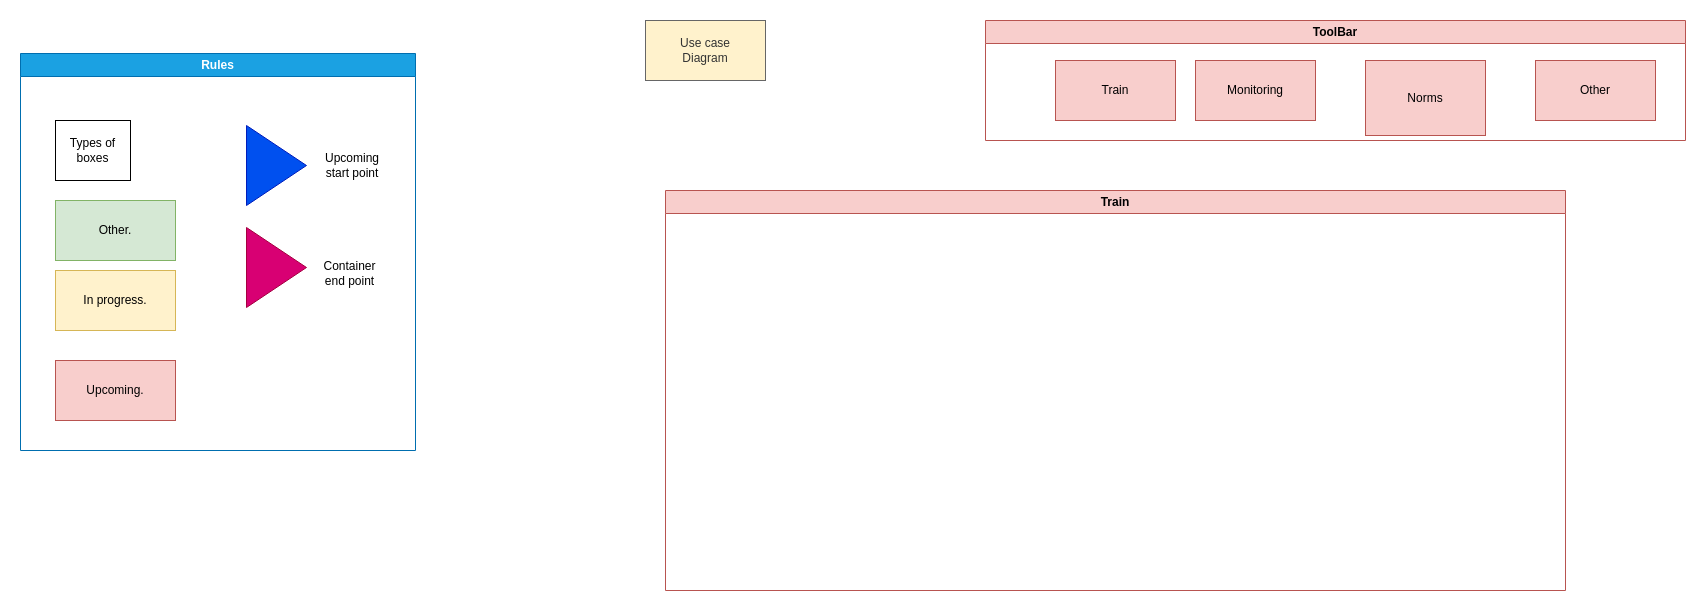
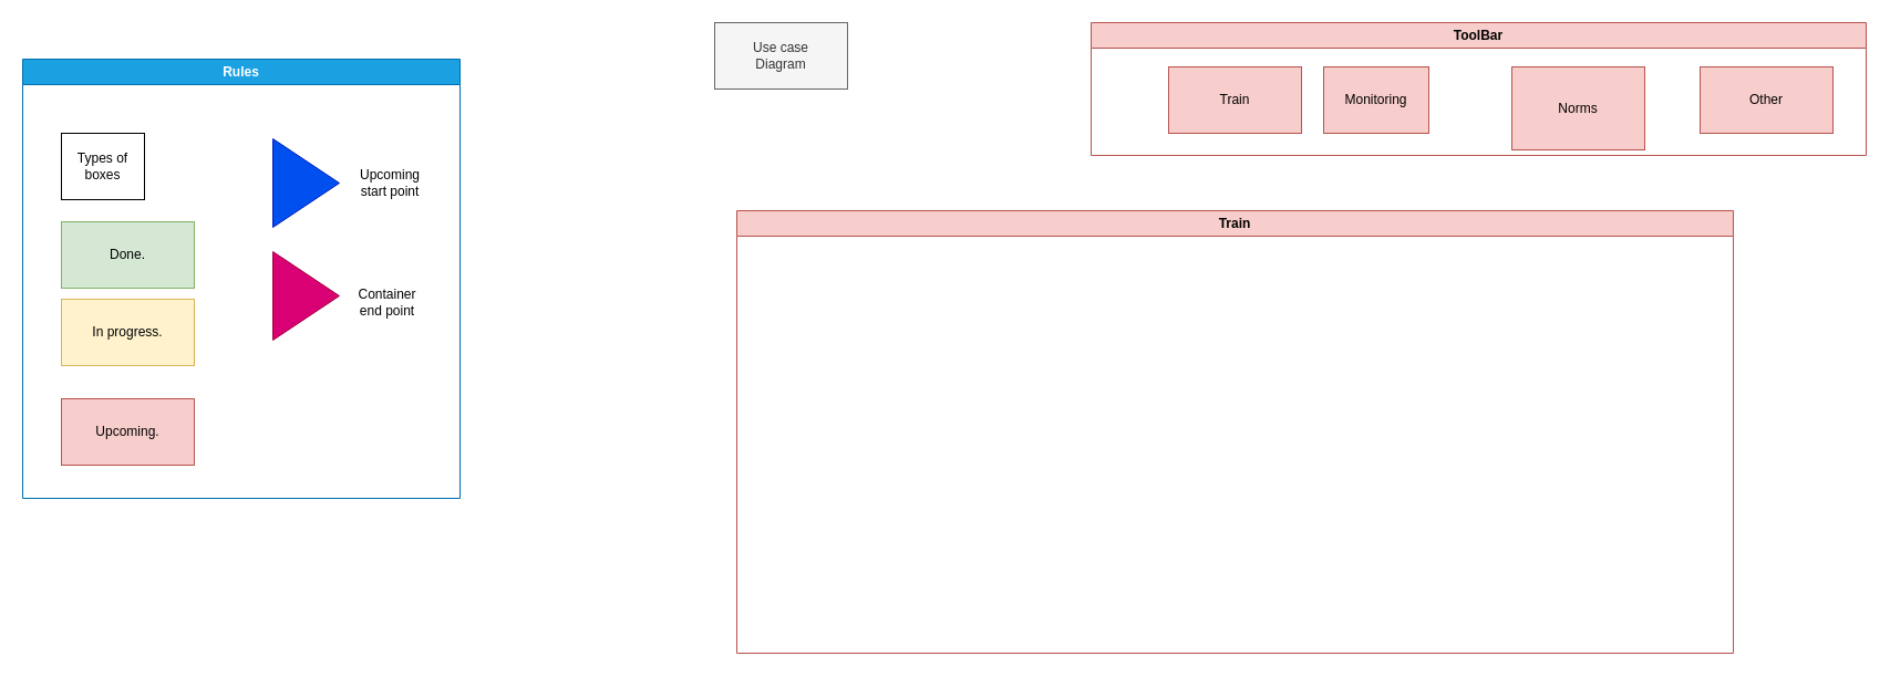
  <mxCell id="0" />
  <mxCell id="1" parent="0" />
  <mxCell id="2" value="Types of boxes" style="rounded=0;whiteSpace=wrap;html=1;" vertex="1" parent="1"><mxGeometry x="55" y="120" width="75" height="60" as="geometry" /></mxCell>
- <mxCell id="3" value="Other." style="rounded=0;whiteSpace=wrap;html=1;fillColor=#d5e8d4;strokeColor=#82b366;" vertex="1" parent="1"><mxGeometry x="55" y="200" width="120" height="60" as="geometry" /></mxCell>
+ <mxCell id="3" value="Done." style="rounded=0;whiteSpace=wrap;html=1;fillColor=#d5e8d4;strokeColor=#82b366;" vertex="1" parent="1"><mxGeometry x="55" y="200" width="120" height="60" as="geometry" /></mxCell>
  <mxCell id="4" value="In progress." style="rounded=0;whiteSpace=wrap;html=1;fillColor=#fff2cc;strokeColor=#d6b656;" vertex="1" parent="1"><mxGeometry x="55" y="270" width="120" height="60" as="geometry" /></mxCell>
  <mxCell id="5" value="Upcoming." style="rounded=0;whiteSpace=wrap;html=1;fillColor=#f8cecc;strokeColor=#b85450;" vertex="1" parent="1"><mxGeometry x="55" y="360" width="120" height="60" as="geometry" /></mxCell>
  <mxCell id="6" value="Rules" style="swimlane;whiteSpace=wrap;html=1;fillColor=#1ba1e2;fontColor=#ffffff;strokeColor=#006EAF;" vertex="1" parent="1"><mxGeometry x="20" y="53" width="395" height="397" as="geometry" /></mxCell>
  <mxCell id="7" value="" style="triangle;whiteSpace=wrap;html=1;fillColor=#0050ef;fontColor=#ffffff;strokeColor=#001DBC;" vertex="1" parent="6"><mxGeometry x="226" y="72" width="60" height="80" as="geometry" /></mxCell>
  <mxCell id="8" value="" style="triangle;whiteSpace=wrap;html=1;fillColor=#d80073;fontColor=#ffffff;strokeColor=#A50040;" vertex="1" parent="6"><mxGeometry x="226" y="174" width="60" height="80" as="geometry" /></mxCell>
  <mxCell id="9" value="Upcoming start point" style="text;html=1;strokeColor=none;fillColor=none;align=center;verticalAlign=middle;whiteSpace=wrap;rounded=0;" vertex="1" parent="6"><mxGeometry x="302" y="97" width="60" height="30" as="geometry" /></mxCell>
  <mxCell id="10" value="Container &lt;br&gt;end point" style="text;html=1;align=center;verticalAlign=middle;resizable=0;points=[];autosize=1;strokeColor=none;fillColor=none;" vertex="1" parent="1"><mxGeometry x="314" y="252" width="70" height="41" as="geometry" /></mxCell>
- <mxCell id="11" value="Use case &lt;br&gt;Diagram" style="rounded=0;whiteSpace=wrap;html=1;fillColor=#fff2cc;strokeColor=#666666;fontColor=#333333;" vertex="1" parent="1"><mxGeometry x="645" y="20" width="120" height="60" as="geometry" /></mxCell>
+ <mxCell id="11" value="Use case &lt;br&gt;Diagram" style="rounded=0;whiteSpace=wrap;html=1;fillColor=#f5f5f5;strokeColor=#666666;fontColor=#333333;" vertex="1" parent="1"><mxGeometry x="645" y="20" width="120" height="60" as="geometry" /></mxCell>
  <mxCell id="12" value="ToolBar" style="swimlane;whiteSpace=wrap;html=1;fillColor=#f8cecc;strokeColor=#b85450;" vertex="1" parent="1"><mxGeometry x="985" y="20" width="700" height="120" as="geometry" /></mxCell>
  <mxCell id="13" value="Train" style="rounded=0;whiteSpace=wrap;html=1;fillColor=#f8cecc;strokeColor=#b85450;" vertex="1" parent="12"><mxGeometry x="70" y="40" width="120" height="60" as="geometry" /></mxCell>
- <mxCell id="14" value="Monitoring" style="rounded=0;whiteSpace=wrap;html=1;fillColor=#f8cecc;strokeColor=#b85450;" vertex="1" parent="12"><mxGeometry x="210" y="40" width="120" height="60" as="geometry" /></mxCell>
+ <mxCell id="14" value="Monitoring" style="rounded=0;whiteSpace=wrap;html=1;fillColor=#f8cecc;strokeColor=#b85450;" vertex="1" parent="12"><mxGeometry x="210" y="40" width="95" height="60" as="geometry" /></mxCell>
  <mxCell id="15" value="Norms" style="rounded=0;whiteSpace=wrap;html=1;fillColor=#f8cecc;strokeColor=#b85450;" vertex="1" parent="12"><mxGeometry x="380" y="40" width="120" height="75" as="geometry" /></mxCell>
  <mxCell id="16" value="Other" style="rounded=0;whiteSpace=wrap;html=1;fillColor=#f8cecc;strokeColor=#b85450;" vertex="1" parent="12"><mxGeometry x="550" y="40" width="120" height="60" as="geometry" /></mxCell>
  <mxCell id="17" value="Train" style="swimlane;whiteSpace=wrap;html=1;fillColor=#f8cecc;strokeColor=#b85450;" vertex="1" parent="1"><mxGeometry x="665" y="190" width="900" height="400" as="geometry" /></mxCell>
